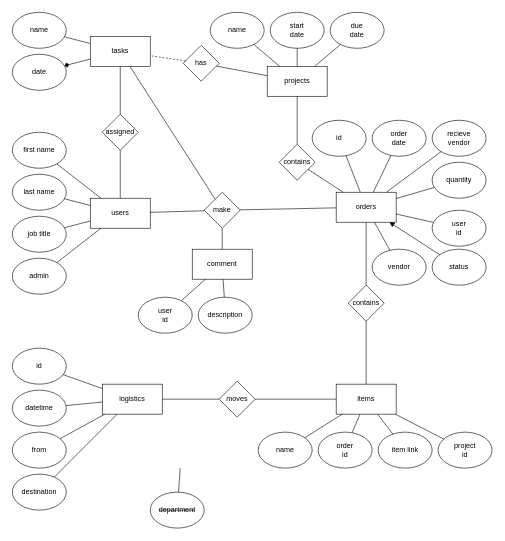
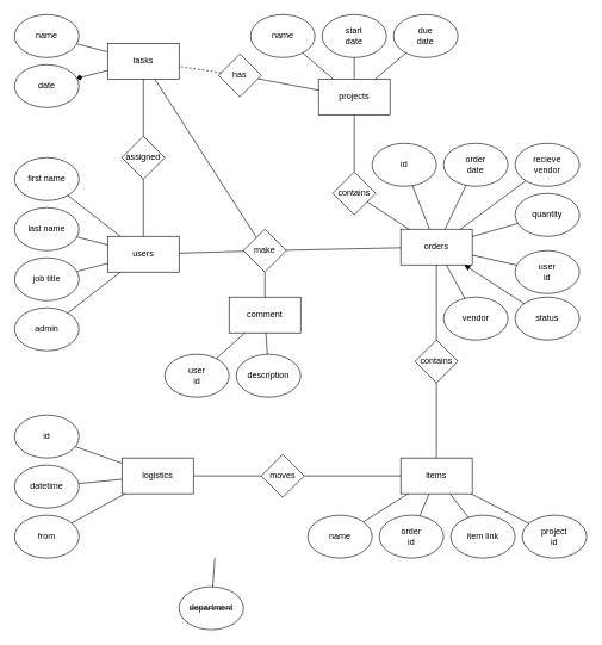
  <mxCell id="0" />
  <mxCell id="1" parent="0" />
  <mxCell id="2" value="users" style="rounded=0;whiteSpace=wrap;html=1;" parent="1" vertex="1"><mxGeometry x="150" y="330" width="100" height="50" as="geometry" /></mxCell>
  <mxCell id="3" value="first name" style="ellipse;whiteSpace=wrap;html=1;" parent="1" vertex="1"><mxGeometry x="20" y="220" width="90" height="60" as="geometry" /></mxCell>
  <mxCell id="4" value="last name" style="ellipse;whiteSpace=wrap;html=1;" parent="1" vertex="1"><mxGeometry x="20" y="290" width="90" height="60" as="geometry" /></mxCell>
  <mxCell id="5" value="job title" style="ellipse;whiteSpace=wrap;html=1;" parent="1" vertex="1"><mxGeometry x="20" y="360" width="90" height="60" as="geometry" /></mxCell>
  <mxCell id="6" value="admin" style="ellipse;whiteSpace=wrap;html=1;" parent="1" vertex="1"><mxGeometry x="20" y="430" width="90" height="60" as="geometry" /></mxCell>
  <mxCell id="7" value="" style="endArrow=none;html=1;rounded=0;" parent="1" source="2" target="6" edge="1"><mxGeometry width="50" height="50" relative="1" as="geometry"><mxPoint x="220" y="380" as="sourcePoint" /><mxPoint x="270" y="330" as="targetPoint" /></mxGeometry></mxCell>
  <mxCell id="8" value="" style="endArrow=none;html=1;rounded=0;" parent="1" source="2" target="5" edge="1"><mxGeometry width="50" height="50" relative="1" as="geometry"><mxPoint x="220" y="380" as="sourcePoint" /><mxPoint x="270" y="330" as="targetPoint" /></mxGeometry></mxCell>
  <mxCell id="9" value="" style="endArrow=none;html=1;rounded=0;" parent="1" source="2" target="4" edge="1"><mxGeometry width="50" height="50" relative="1" as="geometry"><mxPoint x="220" y="380" as="sourcePoint" /><mxPoint x="270" y="330" as="targetPoint" /></mxGeometry></mxCell>
  <mxCell id="10" value="" style="endArrow=none;html=1;rounded=0;" parent="1" source="2" target="3" edge="1"><mxGeometry width="50" height="50" relative="1" as="geometry"><mxPoint x="220" y="380" as="sourcePoint" /><mxPoint x="270" y="330" as="targetPoint" /></mxGeometry></mxCell>
  <mxCell id="11" value="orders" style="rounded=0;whiteSpace=wrap;html=1;" parent="1" vertex="1"><mxGeometry x="560" y="320" width="100" height="50" as="geometry" /></mxCell>
  <mxCell id="12" value="item link" style="ellipse;whiteSpace=wrap;html=1;" parent="1" vertex="1"><mxGeometry x="630" y="720" width="90" height="60" as="geometry" /></mxCell>
  <mxCell id="13" value="&lt;div&gt;quantity&lt;/div&gt;" style="ellipse;whiteSpace=wrap;html=1;" parent="1" vertex="1"><mxGeometry x="720" y="270" width="90" height="60" as="geometry" /></mxCell>
  <mxCell id="14" value="&lt;div&gt;user&lt;br&gt;&lt;/div&gt;&lt;div&gt;id&lt;br&gt;&lt;/div&gt;" style="ellipse;whiteSpace=wrap;html=1;" parent="1" vertex="1"><mxGeometry x="720" y="350" width="90" height="60" as="geometry" /></mxCell>
  <mxCell id="15" value="" style="endArrow=none;html=1;rounded=0;" parent="1" source="11" target="14" edge="1"><mxGeometry width="50" height="50" relative="1" as="geometry"><mxPoint x="220" y="380" as="sourcePoint" /><mxPoint x="270" y="330" as="targetPoint" /></mxGeometry></mxCell>
  <mxCell id="16" value="" style="endArrow=none;html=1;rounded=0;" parent="1" source="11" target="13" edge="1"><mxGeometry width="50" height="50" relative="1" as="geometry"><mxPoint x="220" y="380" as="sourcePoint" /><mxPoint x="270" y="330" as="targetPoint" /></mxGeometry></mxCell>
  <mxCell id="17" value="" style="endArrow=none;html=1;rounded=0;" parent="1" source="40" target="12" edge="1"><mxGeometry width="50" height="50" relative="1" as="geometry"><mxPoint x="290" y="380" as="sourcePoint" /><mxPoint x="340" y="330" as="targetPoint" /></mxGeometry></mxCell>
  <mxCell id="18" value="&lt;strike&gt;department&lt;/strike&gt;" style="ellipse;whiteSpace=wrap;html=1;" parent="1" vertex="1"><mxGeometry x="250" y="820" width="90" height="60" as="geometry" /></mxCell>
  <mxCell id="19" value="" style="endArrow=none;html=1;rounded=0;" parent="1" source="18" edge="1"><mxGeometry width="50" height="50" relative="1" as="geometry"><mxPoint x="140" y="290" as="sourcePoint" /><mxPoint x="300" y="780" as="targetPoint" /></mxGeometry></mxCell>
  <mxCell id="20" value="projects" style="rounded=0;whiteSpace=wrap;html=1;" parent="1" vertex="1"><mxGeometry x="445" y="110" width="100" height="50" as="geometry" /></mxCell>
  <mxCell id="21" value="name" style="ellipse;whiteSpace=wrap;html=1;" parent="1" vertex="1"><mxGeometry x="350" y="20" width="90" height="60" as="geometry" /></mxCell>
  <mxCell id="22" value="&lt;div&gt;project&lt;/div&gt;&lt;div&gt;id&lt;br&gt;&lt;/div&gt;" style="ellipse;whiteSpace=wrap;html=1;" parent="1" vertex="1"><mxGeometry x="730" y="720" width="90" height="60" as="geometry" /></mxCell>
  <mxCell id="23" value="" style="endArrow=none;html=1;rounded=0;" parent="1" source="20" target="21" edge="1"><mxGeometry width="50" height="50" relative="1" as="geometry"><mxPoint x="368" y="375" as="sourcePoint" /><mxPoint x="288" y="286" as="targetPoint" /></mxGeometry></mxCell>
  <mxCell id="24" value="" style="endArrow=none;html=1;rounded=0;" parent="1" source="22" target="40" edge="1"><mxGeometry width="50" height="50" relative="1" as="geometry"><mxPoint x="188" y="385" as="sourcePoint" /><mxPoint x="108" y="296" as="targetPoint" /></mxGeometry></mxCell>
  <mxCell id="25" value="description" style="ellipse;whiteSpace=wrap;html=1;" parent="1" vertex="1"><mxGeometry x="330" y="495" width="90" height="60" as="geometry" /></mxCell>
  <mxCell id="26" value="" style="endArrow=none;html=1;rounded=0;" parent="1" source="35" target="11" edge="1"><mxGeometry width="50" height="50" relative="1" as="geometry"><mxPoint x="178" y="375" as="sourcePoint" /><mxPoint x="98" y="286" as="targetPoint" /></mxGeometry></mxCell>
  <mxCell id="27" value="status" style="ellipse;whiteSpace=wrap;html=1;" parent="1" vertex="1"><mxGeometry x="720" y="415" width="90" height="60" as="geometry" /></mxCell>
  <mxCell id="28" value="" style="endArrow=block;html=1;rounded=0;" parent="1" source="27" target="11" edge="1"><mxGeometry width="50" height="50" relative="1" as="geometry"><mxPoint x="720" y="555" as="sourcePoint" /><mxPoint x="605" y="440" as="targetPoint" /></mxGeometry></mxCell>
  <mxCell id="29" value="id" style="ellipse;whiteSpace=wrap;html=1;" parent="1" vertex="1"><mxGeometry x="520" y="200" width="90" height="60" as="geometry" /></mxCell>
  <mxCell id="30" value="&lt;div&gt;order&lt;/div&gt;&lt;div&gt;date&lt;/div&gt;" style="ellipse;whiteSpace=wrap;html=1;" parent="1" vertex="1"><mxGeometry x="620" y="200" width="90" height="60" as="geometry" /></mxCell>
  <mxCell id="31" value="&lt;div&gt;recieve&lt;/div&gt;&lt;div&gt;vendor&lt;/div&gt;" style="ellipse;whiteSpace=wrap;html=1;" parent="1" vertex="1"><mxGeometry x="720" y="200" width="90" height="60" as="geometry" /></mxCell>
  <mxCell id="32" value="" style="endArrow=none;html=1;rounded=0;" parent="1" source="11" target="30" edge="1"><mxGeometry width="50" height="50" relative="1" as="geometry"><mxPoint x="623" y="340" as="sourcePoint" /><mxPoint x="660" y="268" as="targetPoint" /></mxGeometry></mxCell>
  <mxCell id="33" value="" style="endArrow=none;html=1;rounded=0;" parent="1" source="11" target="31" edge="1"><mxGeometry width="50" height="50" relative="1" as="geometry"><mxPoint x="633" y="350" as="sourcePoint" /><mxPoint x="670" y="278" as="targetPoint" /></mxGeometry></mxCell>
  <mxCell id="34" value="" style="endArrow=none;html=1;rounded=0;" parent="1" source="11" target="29" edge="1"><mxGeometry width="50" height="50" relative="1" as="geometry"><mxPoint x="643" y="360" as="sourcePoint" /><mxPoint x="680" y="288" as="targetPoint" /></mxGeometry></mxCell>
  <mxCell id="35" value="vendor" style="ellipse;whiteSpace=wrap;html=1;" parent="1" vertex="1"><mxGeometry x="620" y="415" width="90" height="60" as="geometry" /></mxCell>
  <mxCell id="36" value="&lt;div&gt;logistics&lt;/div&gt;" style="rounded=0;whiteSpace=wrap;html=1;" parent="1" vertex="1"><mxGeometry x="170" y="640" width="100" height="50" as="geometry" /></mxCell>
  <mxCell id="37" value="from" style="ellipse;whiteSpace=wrap;html=1;" parent="1" vertex="1"><mxGeometry x="20" y="720" width="90" height="60" as="geometry" /></mxCell>
  <mxCell id="38" value="id" style="ellipse;whiteSpace=wrap;html=1;" parent="1" vertex="1"><mxGeometry x="20" y="580" width="90" height="60" as="geometry" /></mxCell>
- <mxCell id="39" value="destination" style="ellipse;whiteSpace=wrap;html=1;" parent="1" vertex="1"><mxGeometry x="20" y="790" width="90" height="60" as="geometry" /></mxCell>
  <mxCell id="40" value="items" style="rounded=0;whiteSpace=wrap;html=1;" parent="1" vertex="1"><mxGeometry x="560" y="640" width="100" height="50" as="geometry" /></mxCell>
  <mxCell id="41" value="&lt;div&gt;order&lt;/div&gt;&lt;div&gt;id&lt;br&gt;&lt;/div&gt;" style="ellipse;whiteSpace=wrap;html=1;" parent="1" vertex="1"><mxGeometry x="530" y="720" width="90" height="60" as="geometry" /></mxCell>
  <mxCell id="42" value="datetime" style="ellipse;whiteSpace=wrap;html=1;" parent="1" vertex="1"><mxGeometry x="20" y="650" width="90" height="60" as="geometry" /></mxCell>
  <mxCell id="43" value="" style="endArrow=none;html=1;rounded=0;" parent="1" source="44" target="36" edge="1"><mxGeometry width="50" height="50" relative="1" as="geometry"><mxPoint x="220" y="750" as="sourcePoint" /><mxPoint x="490" y="740" as="targetPoint" /><Array as="points" /></mxGeometry></mxCell>
  <mxCell id="44" value="moves" style="rhombus;whiteSpace=wrap;html=1;" parent="1" vertex="1"><mxGeometry x="365" y="635" width="60" height="60" as="geometry" /></mxCell>
  <mxCell id="45" value="" style="endArrow=none;html=1;rounded=0;" parent="1" source="40" target="44" edge="1"><mxGeometry width="50" height="50" relative="1" as="geometry"><mxPoint x="440" y="790" as="sourcePoint" /><mxPoint x="490" y="740" as="targetPoint" /></mxGeometry></mxCell>
  <mxCell id="46" value="name" style="ellipse;whiteSpace=wrap;html=1;" parent="1" vertex="1"><mxGeometry x="430" y="720" width="90" height="60" as="geometry" /></mxCell>
  <mxCell id="47" value="comment" style="rounded=0;whiteSpace=wrap;html=1;" parent="1" vertex="1"><mxGeometry x="320" y="415" width="100" height="50" as="geometry" /></mxCell>
  <mxCell id="48" value="" style="endArrow=none;html=1;rounded=0;" parent="1" source="36" target="38" edge="1"><mxGeometry width="50" height="50" relative="1" as="geometry"><mxPoint x="440" y="550" as="sourcePoint" /><mxPoint x="490" y="500" as="targetPoint" /></mxGeometry></mxCell>
- <mxCell id="49" value="" style="endArrow=none;html=1;rounded=0;" parent="1" source="39" target="36" edge="1"><mxGeometry width="50" height="50" relative="1" as="geometry"><mxPoint x="440" y="550" as="sourcePoint" /><mxPoint x="490" y="500" as="targetPoint" /></mxGeometry></mxCell>
  <mxCell id="50" value="" style="endArrow=none;html=1;rounded=0;" parent="1" source="37" target="36" edge="1"><mxGeometry width="50" height="50" relative="1" as="geometry"><mxPoint x="440" y="550" as="sourcePoint" /><mxPoint x="490" y="500" as="targetPoint" /></mxGeometry></mxCell>
  <mxCell id="51" value="" style="endArrow=none;html=1;rounded=0;" parent="1" source="42" target="36" edge="1"><mxGeometry width="50" height="50" relative="1" as="geometry"><mxPoint x="440" y="550" as="sourcePoint" /><mxPoint x="490" y="500" as="targetPoint" /></mxGeometry></mxCell>
  <mxCell id="52" value="" style="endArrow=none;html=1;rounded=0;" parent="1" source="41" target="40" edge="1"><mxGeometry width="50" height="50" relative="1" as="geometry"><mxPoint x="510" y="970" as="sourcePoint" /><mxPoint x="560" y="920" as="targetPoint" /></mxGeometry></mxCell>
  <mxCell id="53" value="" style="endArrow=none;html=1;rounded=0;" parent="1" source="46" target="40" edge="1"><mxGeometry width="50" height="50" relative="1" as="geometry"><mxPoint x="510" y="970" as="sourcePoint" /><mxPoint x="560" y="920" as="targetPoint" /></mxGeometry></mxCell>
  <mxCell id="54" value="&lt;div&gt;user&lt;br&gt;&lt;/div&gt;&lt;div&gt;id&lt;br&gt;&lt;/div&gt;" style="ellipse;whiteSpace=wrap;html=1;" parent="1" vertex="1"><mxGeometry x="230" y="495" width="90" height="60" as="geometry" /></mxCell>
  <mxCell id="55" value="" style="endArrow=none;html=1;rounded=0;" parent="1" source="54" target="47" edge="1"><mxGeometry width="50" height="50" relative="1" as="geometry"><mxPoint x="650" y="225" as="sourcePoint" /><mxPoint x="505.094" y="465" as="targetPoint" /></mxGeometry></mxCell>
  <mxCell id="56" value="contains" style="rhombus;whiteSpace=wrap;html=1;" parent="1" vertex="1"><mxGeometry x="580" y="475" width="60" height="60" as="geometry" /></mxCell>
  <mxCell id="57" value="" style="endArrow=none;html=1;rounded=0;" parent="1" source="40" target="56" edge="1"><mxGeometry width="50" height="50" relative="1" as="geometry"><mxPoint x="440" y="580" as="sourcePoint" /><mxPoint x="490" y="530" as="targetPoint" /></mxGeometry></mxCell>
  <mxCell id="58" value="" style="endArrow=none;html=1;rounded=0;" parent="1" source="56" target="11" edge="1"><mxGeometry width="50" height="50" relative="1" as="geometry"><mxPoint x="440" y="580" as="sourcePoint" /><mxPoint x="490" y="530" as="targetPoint" /></mxGeometry></mxCell>
  <mxCell id="59" value="" style="endArrow=none;html=1;rounded=0;" parent="1" source="25" target="47" edge="1"><mxGeometry width="50" height="50" relative="1" as="geometry"><mxPoint x="580" y="315" as="sourcePoint" /><mxPoint x="630" y="265" as="targetPoint" /></mxGeometry></mxCell>
  <mxCell id="60" value="contains" style="rhombus;whiteSpace=wrap;html=1;" parent="1" vertex="1"><mxGeometry x="465" y="240" width="60" height="60" as="geometry" /></mxCell>
  <mxCell id="61" value="tasks" style="rounded=0;whiteSpace=wrap;html=1;" vertex="1" parent="1"><mxGeometry x="150" y="60" width="100" height="50" as="geometry" /></mxCell>
  <mxCell id="62" value="name" style="ellipse;whiteSpace=wrap;html=1;" vertex="1" parent="1"><mxGeometry x="20" y="20" width="90" height="60" as="geometry" /></mxCell>
  <mxCell id="63" value="" style="endArrow=none;html=1;rounded=0;" edge="1" parent="1" source="61" target="62"><mxGeometry width="50" height="50" relative="1" as="geometry"><mxPoint x="108" y="335" as="sourcePoint" /><mxPoint x="28" y="246" as="targetPoint" /></mxGeometry></mxCell>
  <mxCell id="64" value="date" style="ellipse;whiteSpace=wrap;html=1;" vertex="1" parent="1"><mxGeometry x="20" y="90" width="90" height="60" as="geometry" /></mxCell>
  <mxCell id="65" value="" style="endArrow=diamond;html=1;rounded=0;" edge="1" parent="1" source="61" target="64"><mxGeometry width="50" height="50" relative="1" as="geometry"><mxPoint x="160" y="95" as="sourcePoint" /><mxPoint x="113" y="76" as="targetPoint" /></mxGeometry></mxCell>
  <mxCell id="66" value="has" style="rhombus;whiteSpace=wrap;html=1;" vertex="1" parent="1"><mxGeometry x="305" y="75" width="60" height="60" as="geometry" /></mxCell>
  <mxCell id="67" value="" style="endArrow=none;html=1;rounded=0;" edge="1" parent="1" source="66" target="20"><mxGeometry width="50" height="50" relative="1" as="geometry"><mxPoint x="400" y="410" as="sourcePoint" /><mxPoint x="450" y="360" as="targetPoint" /></mxGeometry></mxCell>
  <mxCell id="68" value="" style="endArrow=none;html=1;rounded=0;dashed=1;" edge="1" parent="1" source="66" target="61"><mxGeometry width="50" height="50" relative="1" as="geometry"><mxPoint x="400" y="410" as="sourcePoint" /><mxPoint x="450" y="360" as="targetPoint" /></mxGeometry></mxCell>
  <mxCell id="69" value="&lt;div&gt;start&lt;/div&gt;&lt;div&gt;date&lt;/div&gt;" style="ellipse;whiteSpace=wrap;html=1;" vertex="1" parent="1"><mxGeometry x="450" y="20" width="90" height="60" as="geometry" /></mxCell>
  <mxCell id="70" value="" style="endArrow=none;html=1;rounded=0;" edge="1" parent="1" target="69" source="20"><mxGeometry width="50" height="50" relative="1" as="geometry"><mxPoint x="620" y="31" as="sourcePoint" /><mxPoint x="583" y="-4" as="targetPoint" /></mxGeometry></mxCell>
  <mxCell id="71" value="&lt;div&gt;due&lt;/div&gt;&lt;div&gt;date&lt;br&gt;&lt;/div&gt;" style="ellipse;whiteSpace=wrap;html=1;" vertex="1" parent="1"><mxGeometry x="550" y="20" width="90" height="60" as="geometry" /></mxCell>
  <mxCell id="72" value="" style="endArrow=none;html=1;rounded=0;" edge="1" parent="1" target="71" source="20"><mxGeometry width="50" height="50" relative="1" as="geometry"><mxPoint x="730" y="31" as="sourcePoint" /><mxPoint x="693" y="-4" as="targetPoint" /></mxGeometry></mxCell>
  <mxCell id="73" value="&lt;div&gt;assigned&lt;br&gt;&lt;/div&gt;" style="rhombus;whiteSpace=wrap;html=1;" vertex="1" parent="1"><mxGeometry x="170" y="190" width="60" height="60" as="geometry" /></mxCell>
  <mxCell id="74" value="" style="endArrow=none;html=1;rounded=0;" edge="1" parent="1" source="73" target="2"><mxGeometry width="50" height="50" relative="1" as="geometry"><mxPoint x="400" y="270" as="sourcePoint" /><mxPoint x="450" y="220" as="targetPoint" /></mxGeometry></mxCell>
  <mxCell id="75" value="" style="endArrow=none;html=1;rounded=0;" edge="1" parent="1" source="73" target="61"><mxGeometry width="50" height="50" relative="1" as="geometry"><mxPoint x="400" y="270" as="sourcePoint" /><mxPoint x="450" y="220" as="targetPoint" /></mxGeometry></mxCell>
  <mxCell id="76" value="" style="endArrow=none;html=1;rounded=0;" edge="1" parent="1" source="60" target="11"><mxGeometry width="50" height="50" relative="1" as="geometry"><mxPoint x="400" y="330" as="sourcePoint" /><mxPoint x="450" y="280" as="targetPoint" /></mxGeometry></mxCell>
  <mxCell id="77" value="" style="endArrow=none;html=1;rounded=0;" edge="1" parent="1" source="60" target="20"><mxGeometry width="50" height="50" relative="1" as="geometry"><mxPoint x="400" y="330" as="sourcePoint" /><mxPoint x="450" y="280" as="targetPoint" /></mxGeometry></mxCell>
  <mxCell id="78" value="make" style="rhombus;whiteSpace=wrap;html=1;" vertex="1" parent="1"><mxGeometry x="340" y="320" width="60" height="60" as="geometry" /></mxCell>
  <mxCell id="79" value="" style="endArrow=none;html=1;rounded=0;" edge="1" parent="1" source="47" target="78"><mxGeometry width="50" height="50" relative="1" as="geometry"><mxPoint x="350" y="420" as="sourcePoint" /><mxPoint x="400" y="370" as="targetPoint" /></mxGeometry></mxCell>
  <mxCell id="80" value="" style="endArrow=none;html=1;rounded=0;" edge="1" parent="1" source="78" target="2"><mxGeometry width="50" height="50" relative="1" as="geometry"><mxPoint x="350" y="420" as="sourcePoint" /><mxPoint x="400" y="370" as="targetPoint" /></mxGeometry></mxCell>
  <mxCell id="81" value="" style="endArrow=none;html=1;rounded=0;" edge="1" parent="1" source="78" target="11"><mxGeometry width="50" height="50" relative="1" as="geometry"><mxPoint x="350" y="420" as="sourcePoint" /><mxPoint x="400" y="370" as="targetPoint" /></mxGeometry></mxCell>
  <mxCell id="82" value="" style="endArrow=none;html=1;rounded=0;" edge="1" parent="1" source="78" target="61"><mxGeometry width="50" height="50" relative="1" as="geometry"><mxPoint x="350" y="420" as="sourcePoint" /><mxPoint x="400" y="370" as="targetPoint" /></mxGeometry></mxCell>
